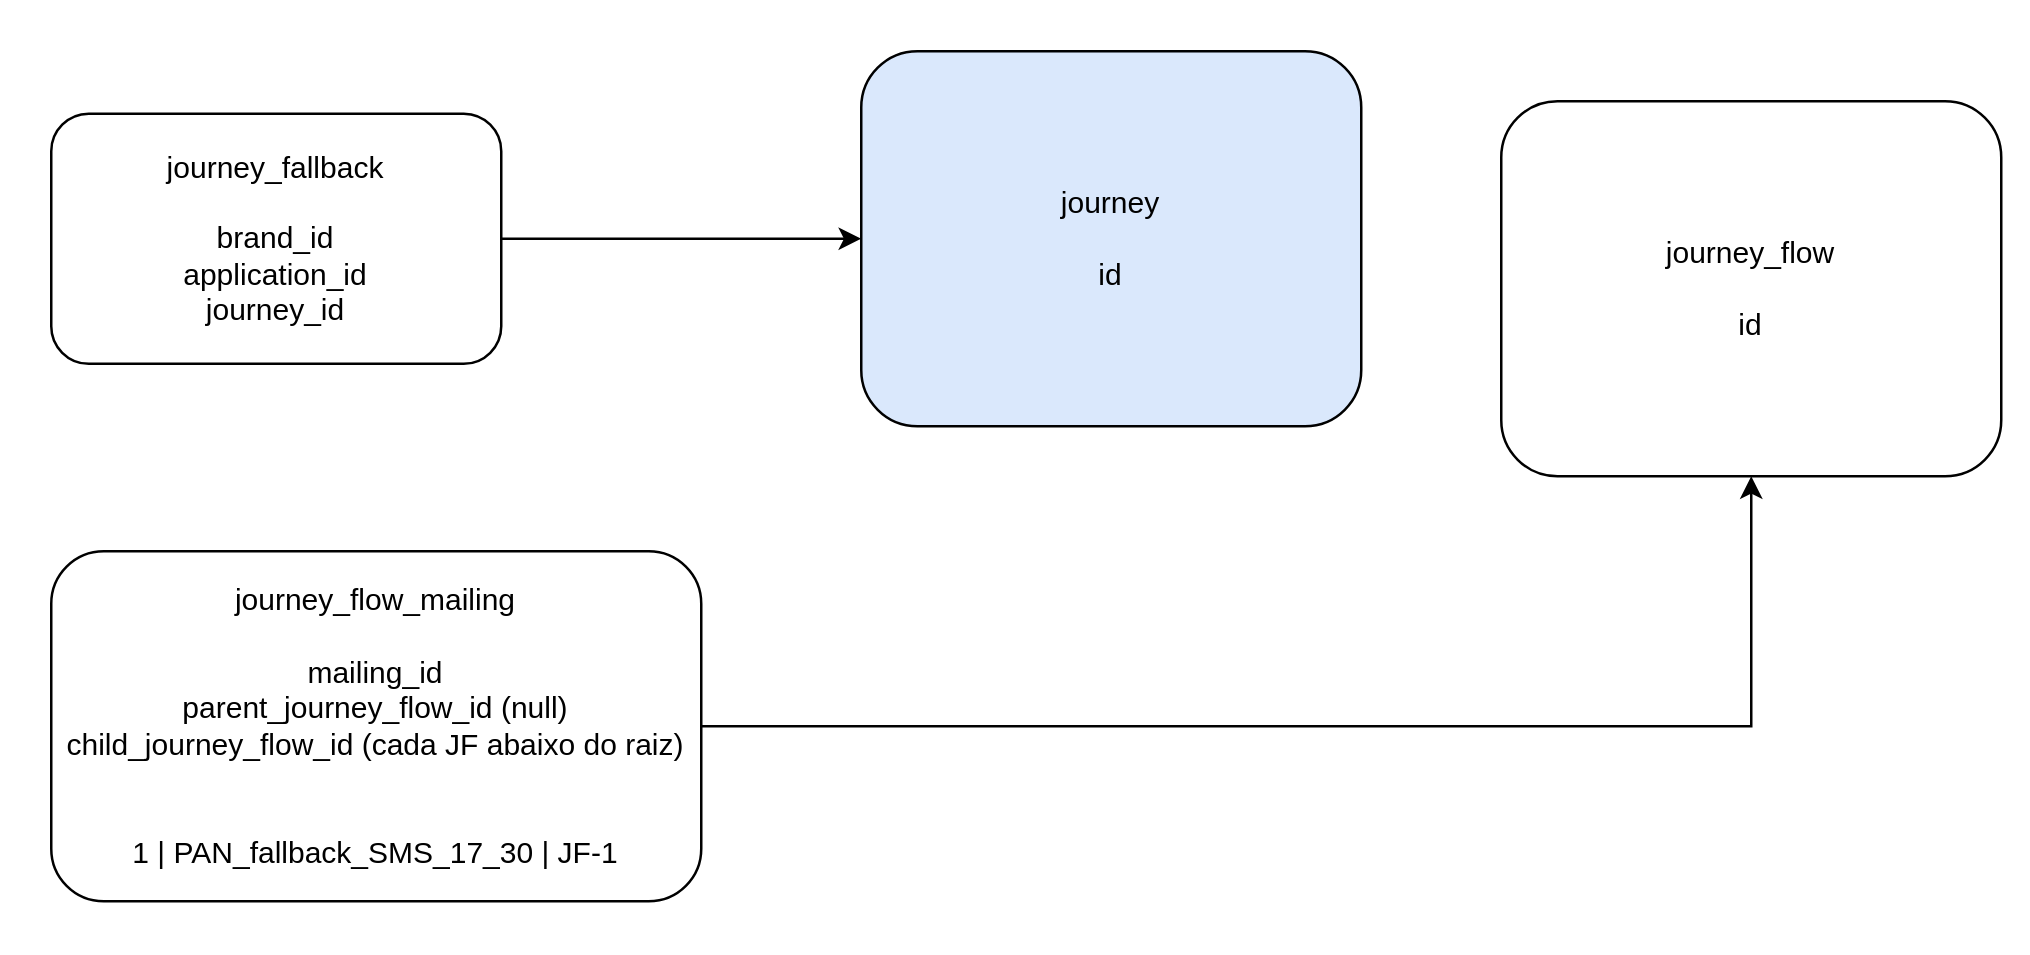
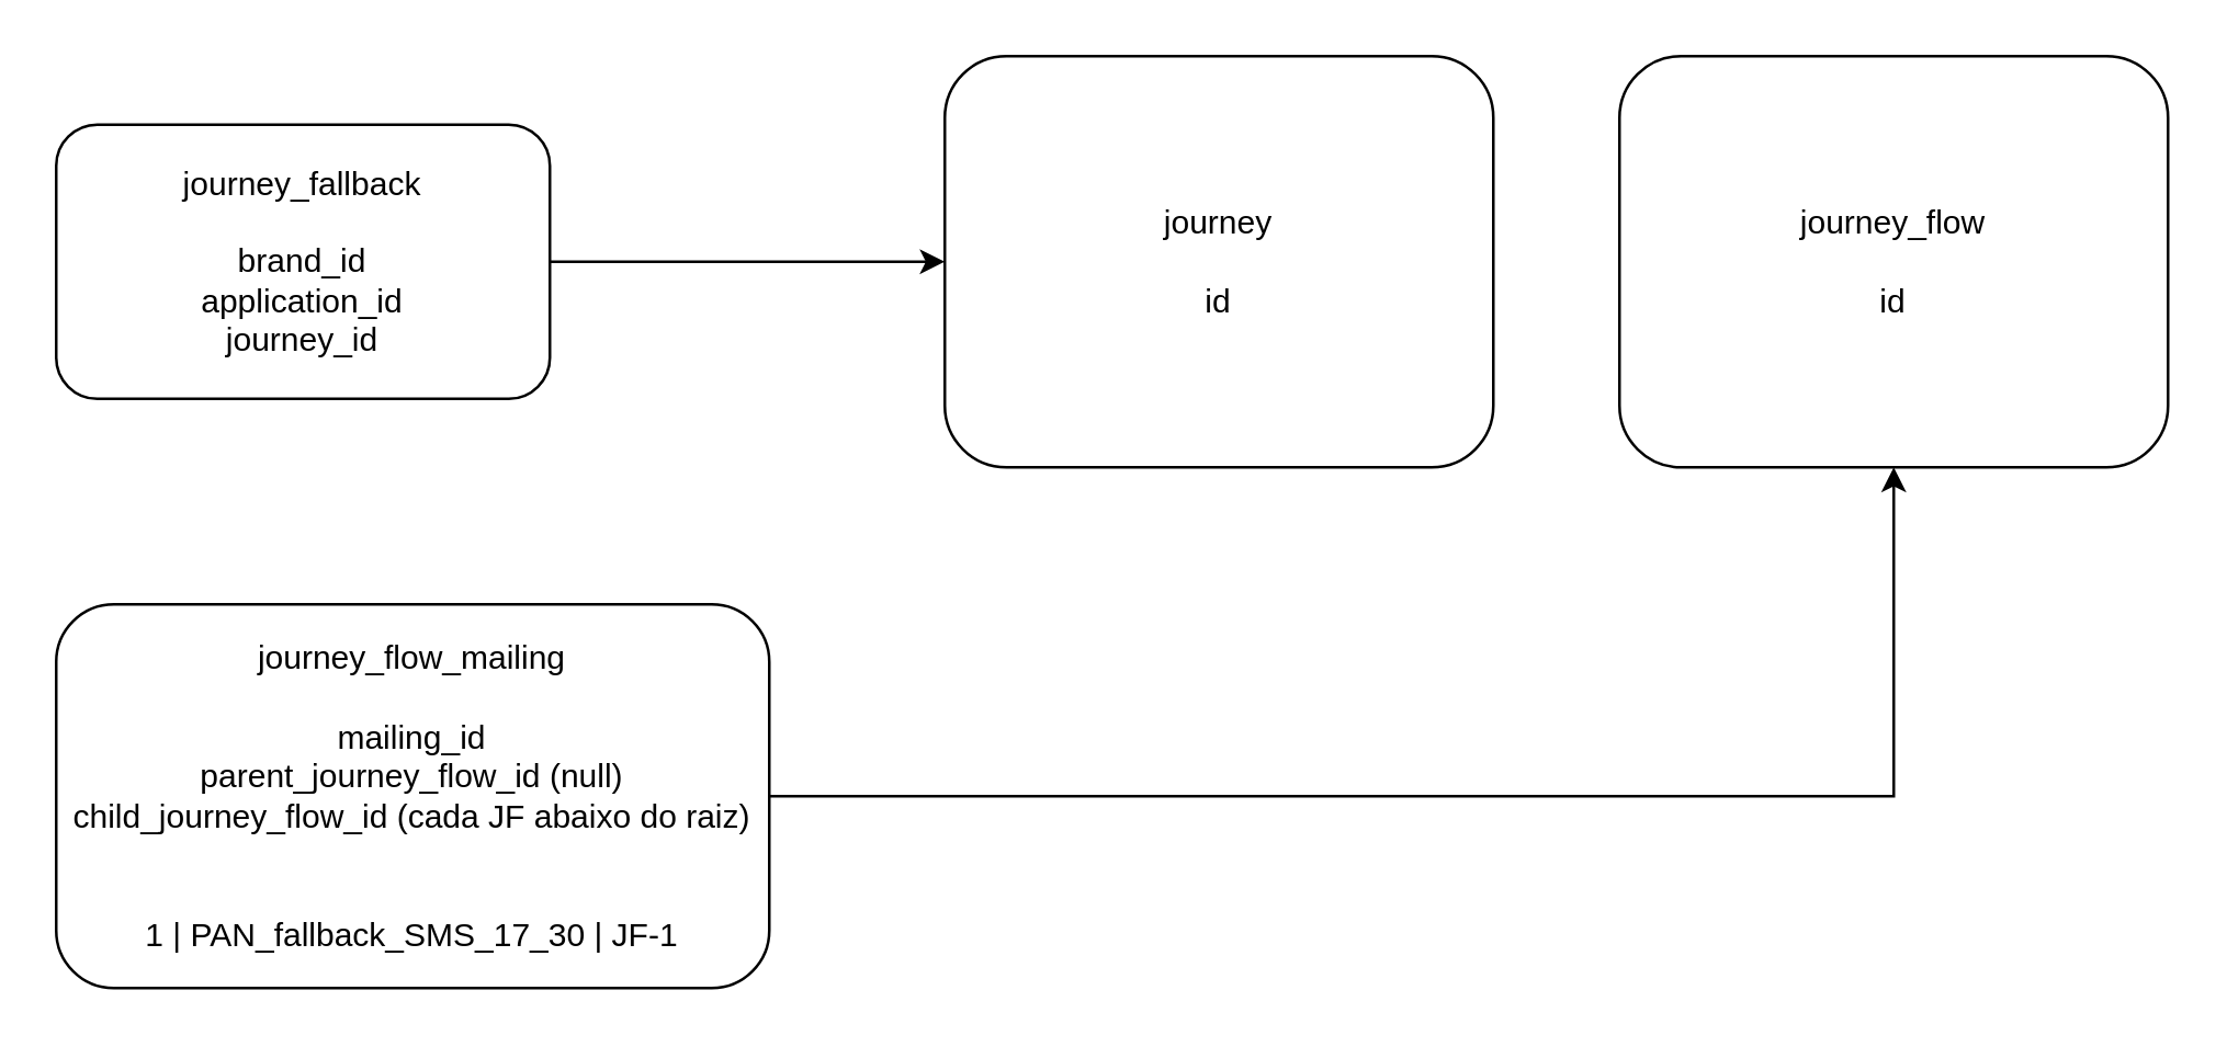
  <mxCell id="0" />
  <mxCell id="1" parent="0" />
  <mxCell id="2" style="edgeStyle=orthogonalEdgeStyle;rounded=0;orthogonalLoop=1;jettySize=auto;html=1;" edge="1" parent="1" source="3" target="4"><mxGeometry relative="1" as="geometry" /></mxCell>
  <mxCell id="3" value="journey_fallback&lt;br&gt;&lt;br&gt;brand_id&lt;br&gt;application_id&lt;br&gt;journey_id" style="rounded=1;whiteSpace=wrap;html=1;" vertex="1" parent="1"><mxGeometry x="20" y="45" width="180" height="100" as="geometry" /></mxCell>
- <mxCell id="4" value="journey&lt;br&gt;&lt;br&gt;id&lt;br&gt;" style="rounded=1;whiteSpace=wrap;html=1;fillColor=#dae8fc;" vertex="1" parent="1"><mxGeometry x="344" y="20" width="200" height="150" as="geometry" /></mxCell>
+ <mxCell id="4" value="journey&lt;br&gt;&lt;br&gt;id&lt;br&gt;" style="rounded=1;whiteSpace=wrap;html=1;" vertex="1" parent="1"><mxGeometry x="344" y="20" width="200" height="150" as="geometry" /></mxCell>
  <mxCell id="5" style="edgeStyle=orthogonalEdgeStyle;rounded=0;orthogonalLoop=1;jettySize=auto;html=1;entryX=0.5;entryY=1;entryDx=0;entryDy=0;" edge="1" parent="1" source="6" target="7"><mxGeometry relative="1" as="geometry" /></mxCell>
  <mxCell id="6" value="journey_flow_mailing&lt;br&gt;&lt;br&gt;mailing_id&lt;br&gt;parent_journey_flow_id (null)&lt;br&gt;child_journey_flow_id (cada JF abaixo do raiz)&lt;br&gt;&lt;br&gt;&lt;br&gt;1 | PAN_fallback_SMS_17_30 | JF-1" style="rounded=1;whiteSpace=wrap;html=1;" vertex="1" parent="1"><mxGeometry x="20" y="220" width="260" height="140" as="geometry" /></mxCell>
- <mxCell id="7" value="journey_flow&lt;br&gt;&lt;br&gt;id" style="rounded=1;whiteSpace=wrap;html=1;" vertex="1" parent="1"><mxGeometry x="600" y="40" width="200" height="150" as="geometry" /></mxCell>
+ <mxCell id="7" value="journey_flow&lt;br&gt;&lt;br&gt;id" style="rounded=1;whiteSpace=wrap;html=1;" vertex="1" parent="1"><mxGeometry x="590" y="20" width="200" height="150" as="geometry" /></mxCell>
